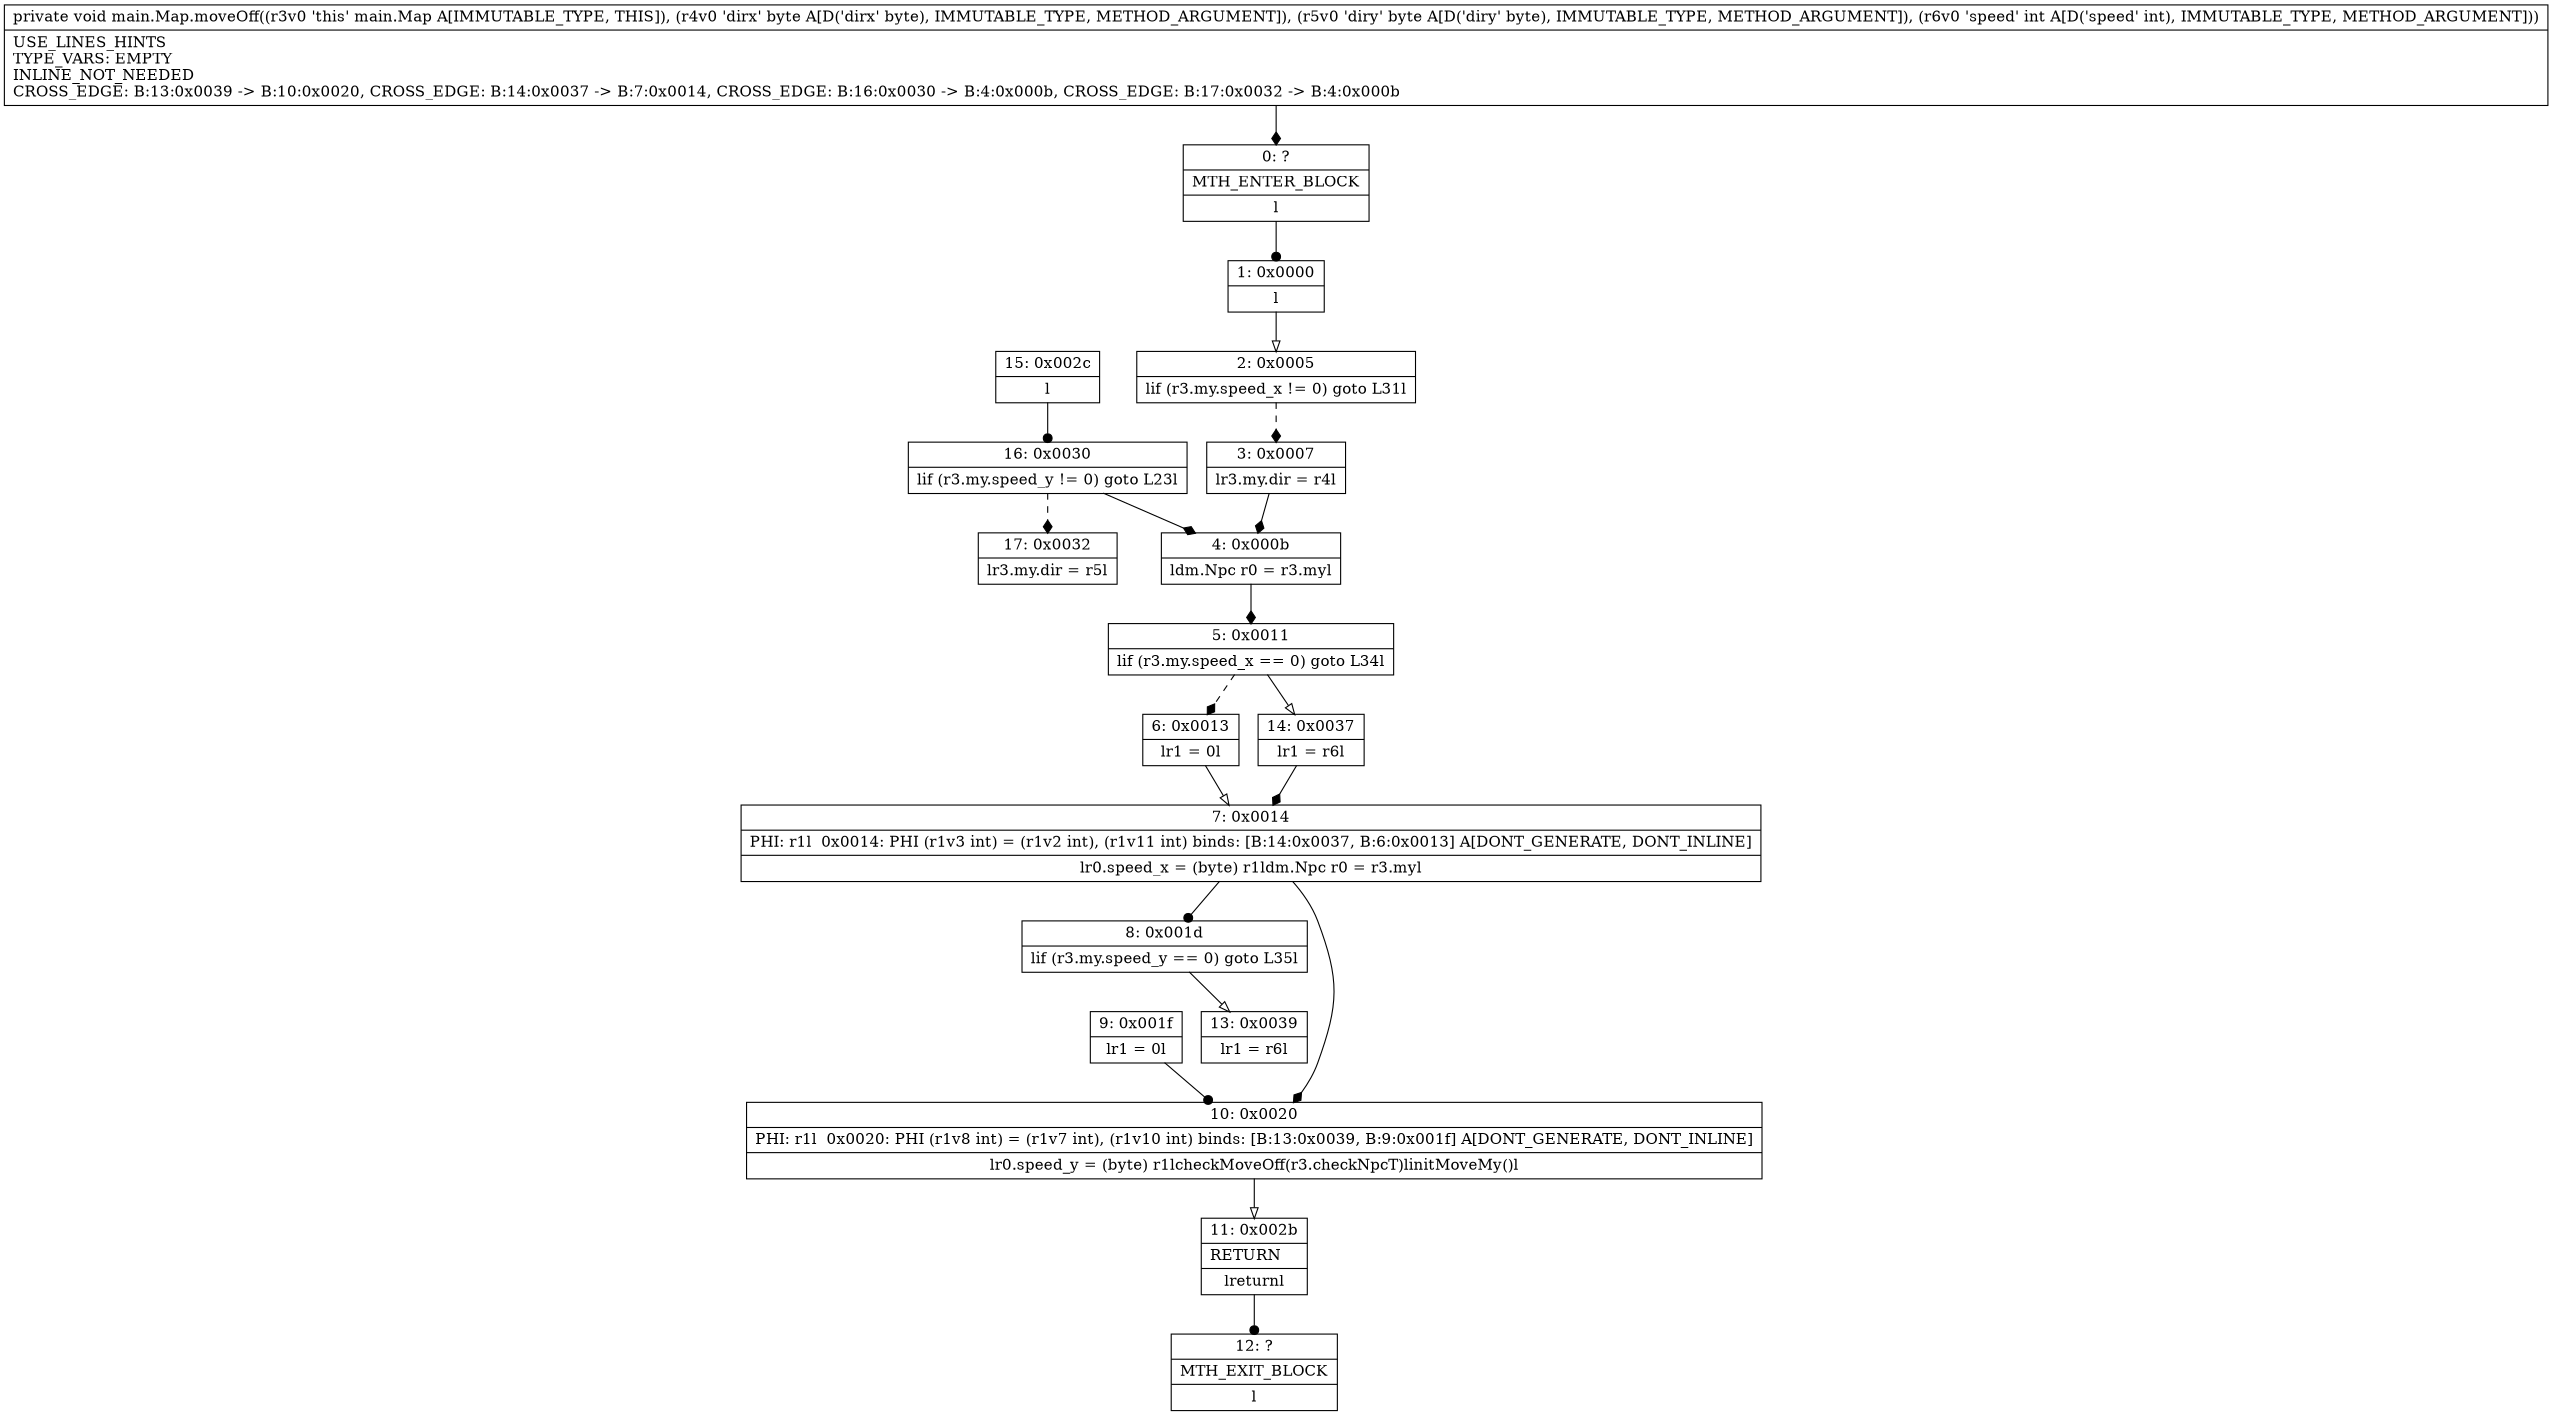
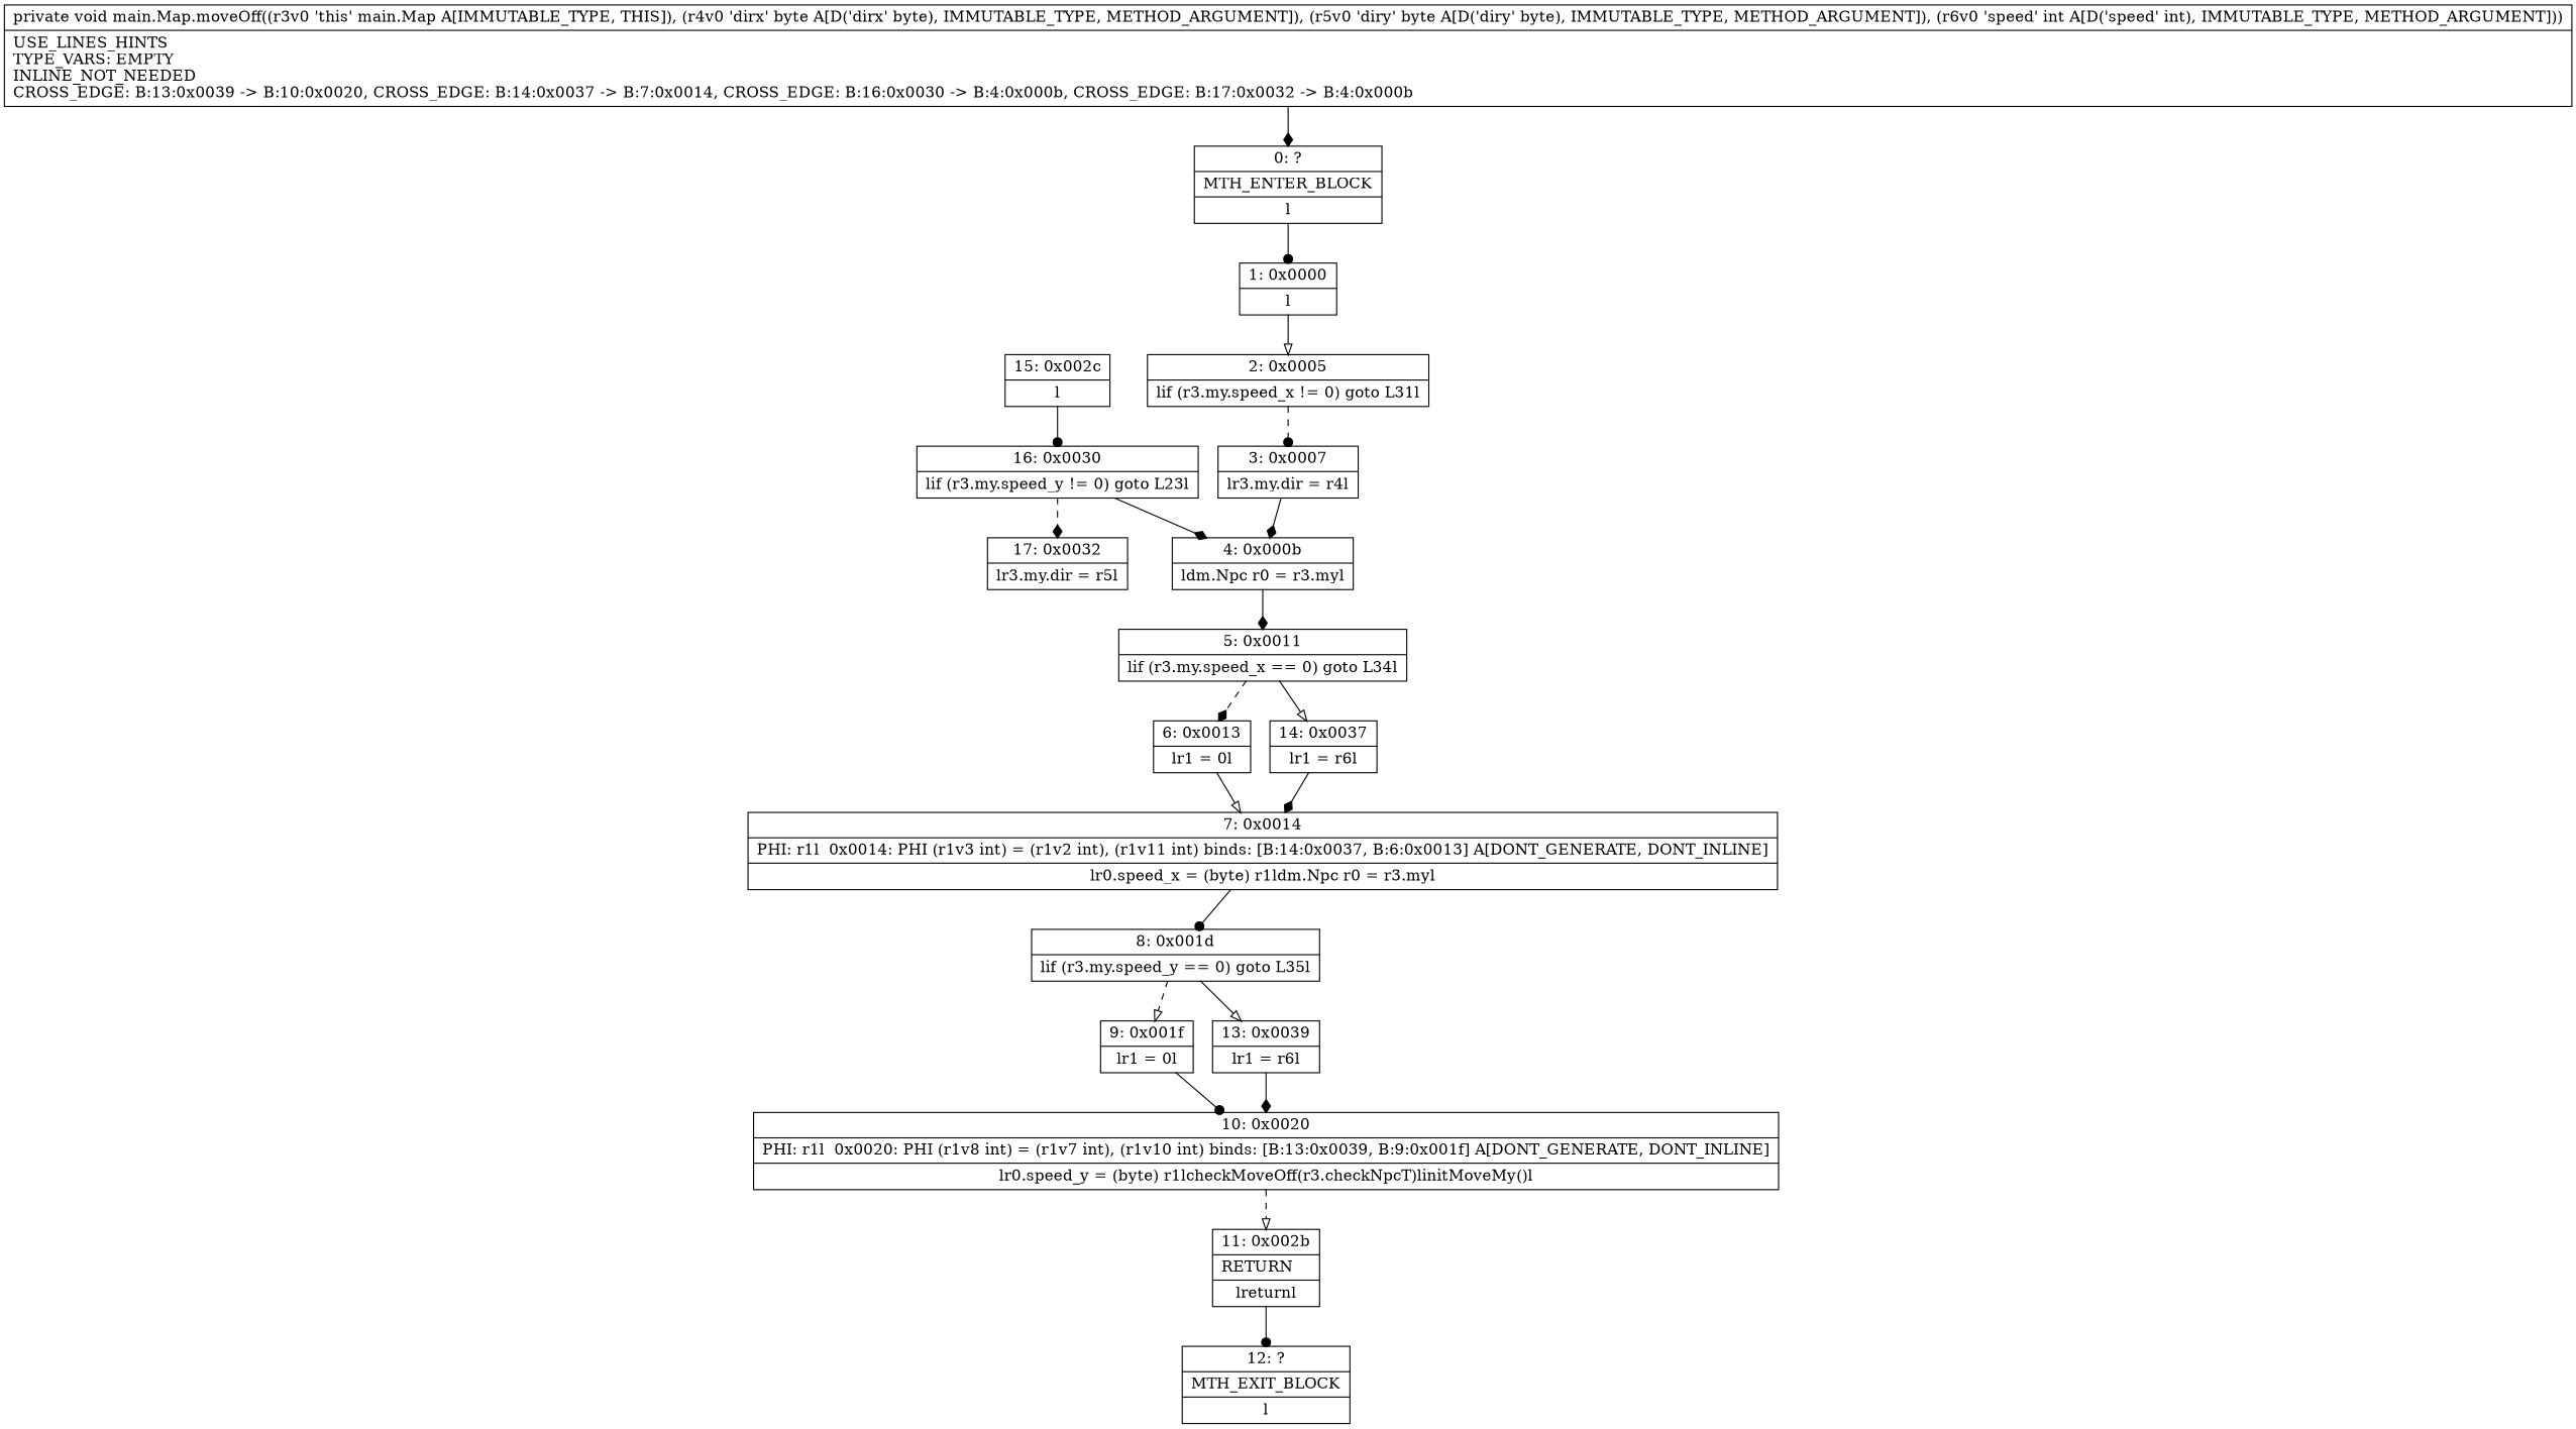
  digraph {
    node [shape=record]
    edge [arrowhead=diamond]
    n1 [label="{0\:\ ?|MTH_ENTER_BLOCK\l|l}"]
    n2 [label="{1\:\ 0x0000|l}"]
    n3 [label="{2\:\ 0x0005|lif (r3.my.speed_x != 0) goto L31l}"]
    n4 [label="{3\:\ 0x0007|lr3.my.dir = r4l}"]
    n5 [label="{4\:\ 0x000b|ldm.Npc r0 = r3.myl}"]
    n6 [label="{15\:\ 0x002c|l}"]
    n7 [label="{16\:\ 0x0030|lif (r3.my.speed_y != 0) goto L23l}"]
    n8 [label="{5\:\ 0x0011|lif (r3.my.speed_x == 0) goto L34l}"]
    n9 [label="{6\:\ 0x0013|lr1 = 0l}"]
    n10 [label="{14\:\ 0x0037|lr1 = r6l}"]
    n11 [label="{7\:\ 0x0014|PHI: r1l  0x0014: PHI (r1v3 int) = (r1v2 int), (r1v11 int) binds: [B:14:0x0037, B:6:0x0013] A[DONT_GENERATE, DONT_INLINE]\l|lr0.speed_x = (byte) r1ldm.Npc r0 = r3.myl}"]
    n12 [label="{8\:\ 0x001d|lif (r3.my.speed_y == 0) goto L35l}"]
    n13 [label="{9\:\ 0x001f|lr1 = 0l}"]
    n14 [label="{13\:\ 0x0039|lr1 = r6l}"]
    n15 [label="{10\:\ 0x0020|PHI: r1l  0x0020: PHI (r1v8 int) = (r1v7 int), (r1v10 int) binds: [B:13:0x0039, B:9:0x001f] A[DONT_GENERATE, DONT_INLINE]\l|lr0.speed_y = (byte) r1lcheckMoveOff(r3.checkNpcT)linitMoveMy()l}"]
    n16 [label="{11\:\ 0x002b|RETURN\l|lreturnl}"]
    n17 [label="{12\:\ ?|MTH_EXIT_BLOCK\l|l}"]
    n18 [label="{17\:\ 0x0032|lr3.my.dir = r5l}"]
    n19 [label="{private void main.Map.moveOff((r3v0 'this' main.Map A[IMMUTABLE_TYPE, THIS]), (r4v0 'dirx' byte A[D('dirx' byte), IMMUTABLE_TYPE, METHOD_ARGUMENT]), (r5v0 'diry' byte A[D('diry' byte), IMMUTABLE_TYPE, METHOD_ARGUMENT]), (r6v0 'speed' int A[D('speed' int), IMMUTABLE_TYPE, METHOD_ARGUMENT]))  | USE_LINES_HINTS\lTYPE_VARS: EMPTY\lINLINE_NOT_NEEDED\lCROSS_EDGE: B:13:0x0039 \-\> B:10:0x0020, CROSS_EDGE: B:14:0x0037 \-\> B:7:0x0014, CROSS_EDGE: B:16:0x0030 \-\> B:4:0x000b, CROSS_EDGE: B:17:0x0032 \-\> B:4:0x000b\l}"]
    n1 -> n2 [arrowhead=dot]
    n2 -> n3 [arrowhead=onormal]
-   n3 -> n4 [style=dashed]
+   n3 -> n4 [arrowhead=dot style=dashed]
    n4 -> n5
    n5 -> n8
    n6 -> n7 [arrowhead=dot]
    n7 -> n5
    n7 -> n18 [style=dashed]
    n8 -> n9 [style=dashed]
    n8 -> n10 [arrowhead=onormal]
    n9 -> n11 [arrowhead=onormal]
    n10 -> n11
    n11 -> n12 [arrowhead=dot]
+   n12 -> n13 [arrowhead=onormal style=dashed]
    n12 -> n14 [arrowhead=onormal]
    n13 -> n15 [arrowhead=dot]
-   n11 -> n15
-   n15 -> n16 [arrowhead=onormal]
+   n14 -> n15
+   n15 -> n16 [arrowhead=onormal style=dashed]
    n16 -> n17 [arrowhead=dot]
    n19 -> n1
  }
